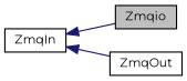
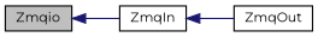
  digraph {
    fontname=Montserrat
    rankdir=LR
    node [color=black fillcolor=white fontname=Montserrat fontsize=10 shape=record style=filled]
    edge [color=midnightblue dir=back fontname=Montserrat fontsize=10 labelfontname=Helvetica labelfontsize=10 style=solid]
    n1 [fillcolor=grey75 fontcolor=black height=0.2 label=Zmqio width=0.4]
    n2 [height=0.2 label=ZmqIn width=0.4]
    n3 [height=0.2 label=ZmqOut width=0.4]
-   n2 -> n1
+   n1 -> n2
    n2 -> n3
  }
